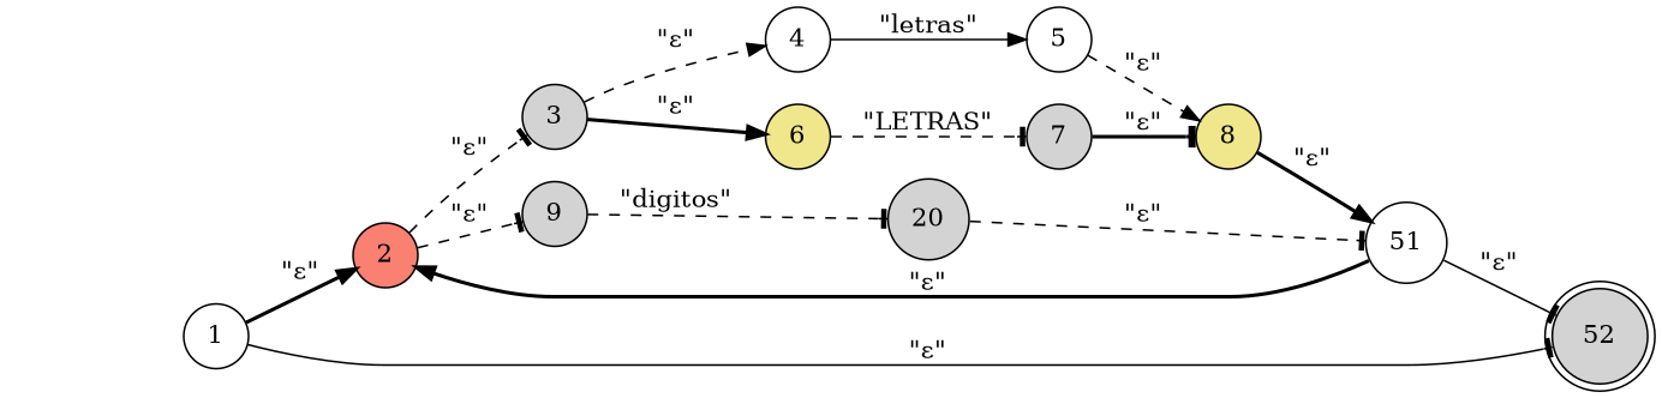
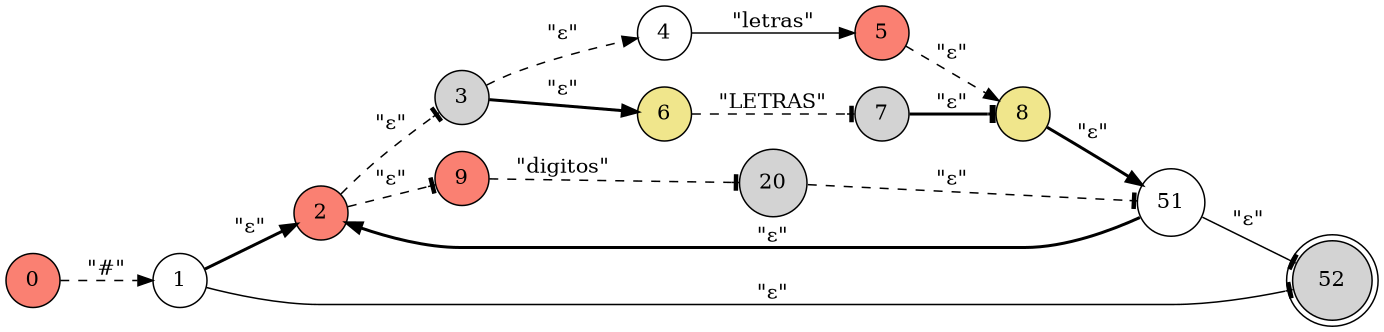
  digraph {
    rankdir=LR
    node [fillcolor=white shape=circle style=filled]
    edge [arrowhead=normal style=dashed]
+   0 [fillcolor=salmon]
    1
    2 [fillcolor=salmon]
    n4 [fillcolor=lightgrey label=52 shape=doublecircle]
    3 [fillcolor=lightgrey]
-   9 [fillcolor=lightgrey]
+   9 [fillcolor=salmon]
    4
    6 [fillcolor=khaki]
    n9 [fillcolor=lightgrey label=20]
-   5
+   5 [fillcolor=salmon]
    7 [fillcolor=lightgrey]
    8 [fillcolor=khaki]
    n13 [label=51]
+   0 -> 1 [label="\"#\""]
    1 -> 2 [label="\"ε\"" style=bold]
    1 -> n4 [arrowhead=tee label="\"ε\"" style=solid]
    2 -> 3 [arrowhead=tee label="\"ε\""]
    2 -> 9 [arrowhead=tee label="\"ε\""]
    3 -> 4 [label="\"ε\""]
    3 -> 6 [label="\"ε\"" style=bold]
    9 -> n9 [arrowhead=tee label="\"digitos\""]
    4 -> 5 [label="\"letras\"" style=solid]
    6 -> 7 [arrowhead=tee label="\"LETRAS\""]
    n9 -> n13 [arrowhead=tee label="\"ε\""]
    5 -> 8 [label="\"ε\""]
    7 -> 8 [arrowhead=tee label="\"ε\"" style=bold]
    8 -> n13 [label="\"ε\"" style=bold]
    n13 -> 2 [label="\"ε\"" style=bold]
    n13 -> n4 [arrowhead=tee label="\"ε\"" style=solid]
  }
